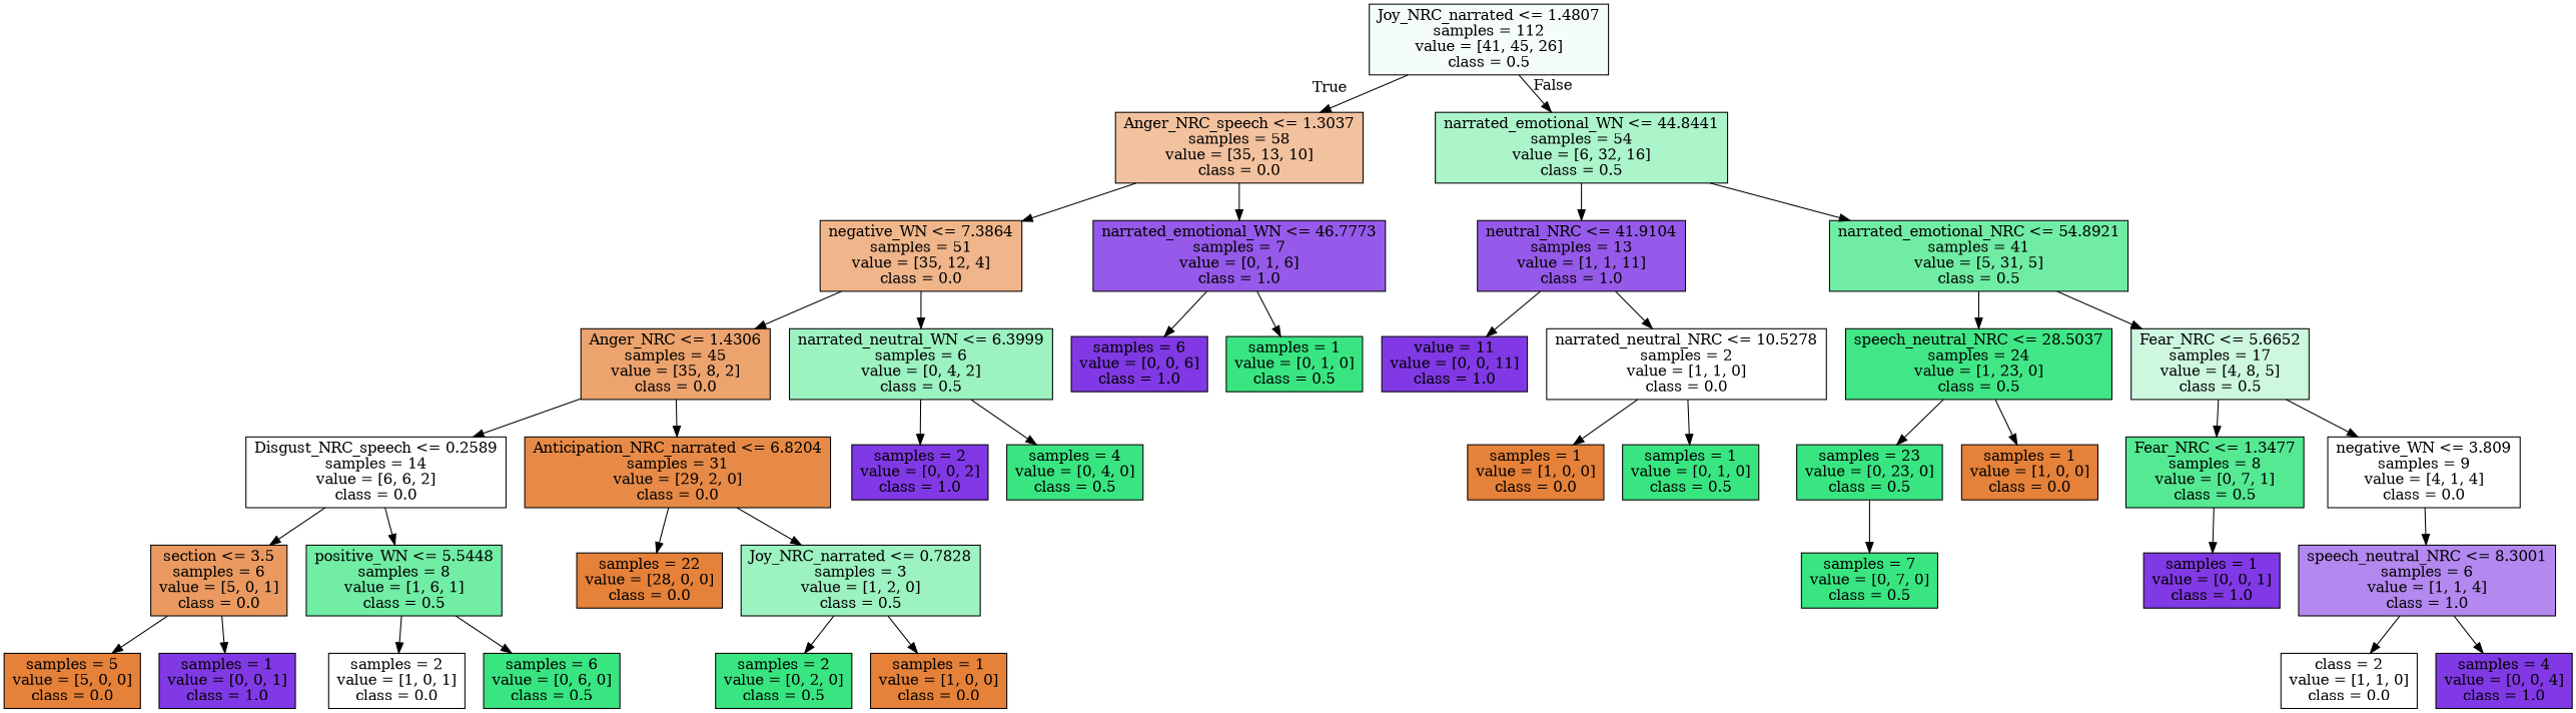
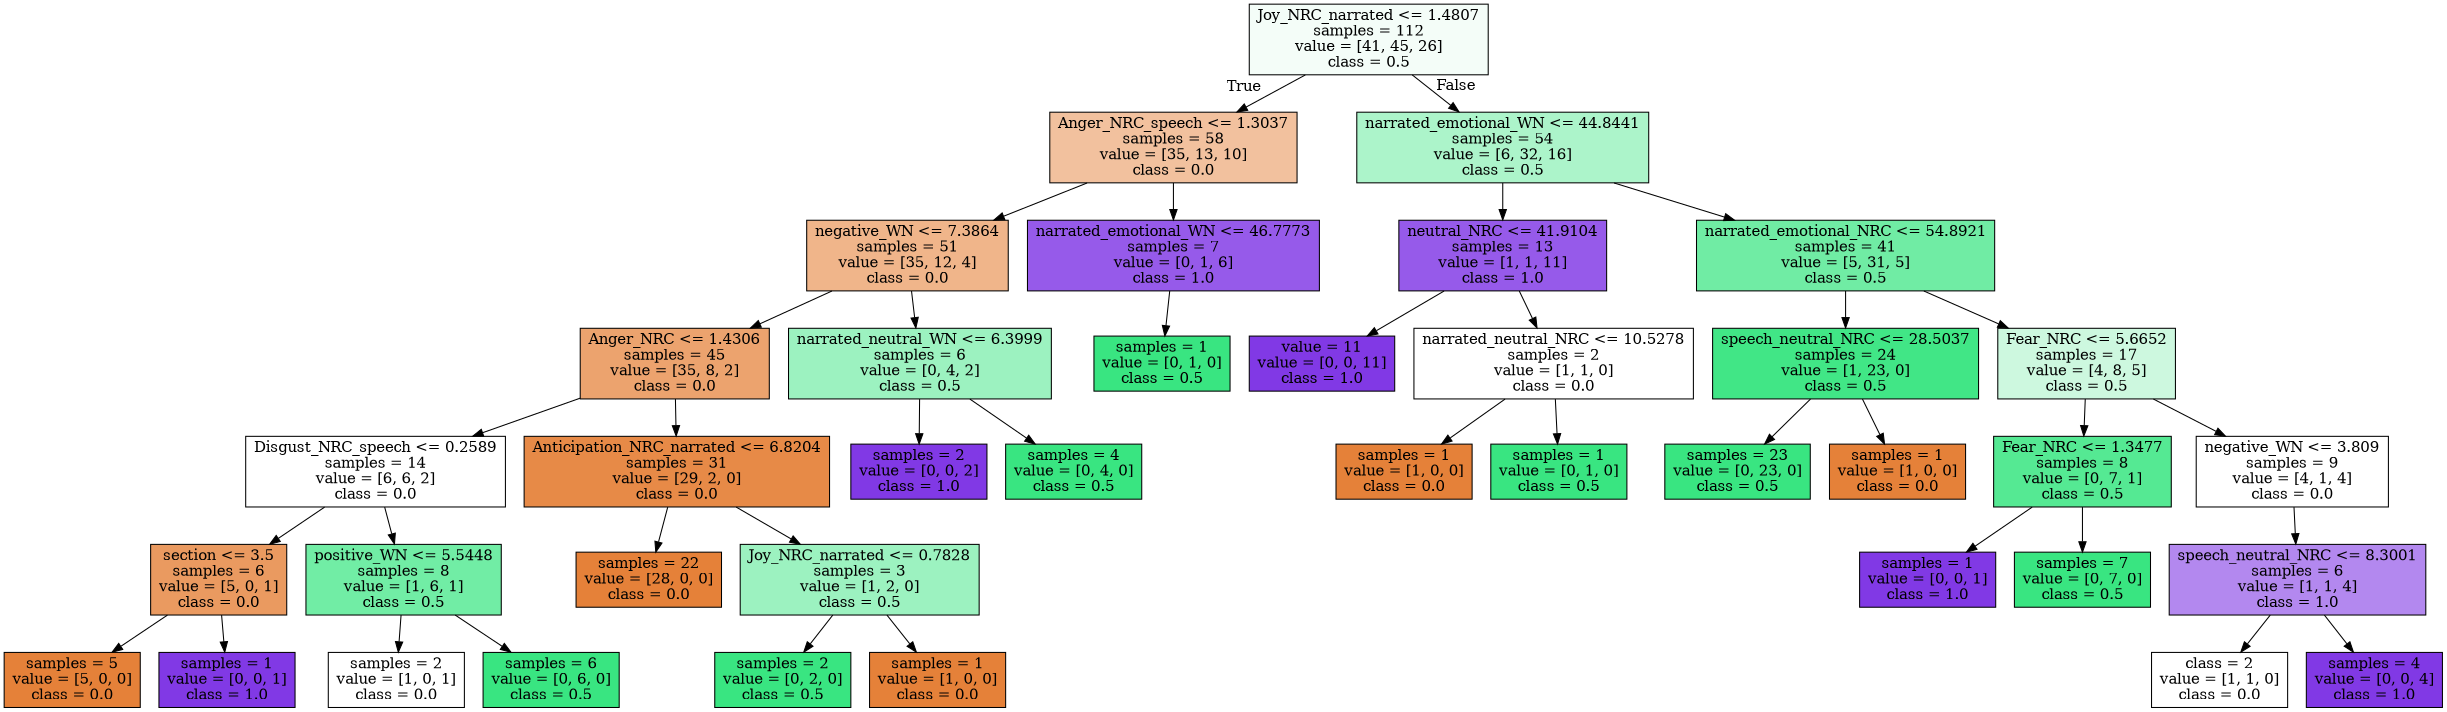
  digraph {
    node [color=black fillcolor="#39e581ff" shape=box style=filled]
    n1 [fillcolor="#39e5810e" label="Joy_NRC_narrated <= 1.4807\nsamples = 112\nvalue = [41, 45, 26]\nclass = 0.5"]
    n2 [fillcolor="#e581397d" label="Anger_NRC_speech <= 1.3037\nsamples = 58\nvalue = [35, 13, 10]\nclass = 0.0"]
    n3 [fillcolor="#39e5816b" label="narrated_emotional_WN <= 44.8441\nsamples = 54\nvalue = [6, 32, 16]\nclass = 0.5"]
    n4 [fillcolor="#e5813996" label="negative_WN <= 7.3864\nsamples = 51\nvalue = [35, 12, 4]\nclass = 0.0"]
    n5 [fillcolor="#8139e5d4" label="narrated_emotional_WN <= 46.7773\nsamples = 7\nvalue = [0, 1, 6]\nclass = 1.0"]
    n6 [fillcolor="#8139e5d4" label="neutral_NRC <= 41.9104\nsamples = 13\nvalue = [1, 1, 11]\nclass = 1.0"]
    n7 [fillcolor="#39e581b8" label="narrated_emotional_NRC <= 54.8921\nsamples = 41\nvalue = [5, 31, 5]\nclass = 0.5"]
    n8 [fillcolor="#e58139ba" label="Anger_NRC <= 1.4306\nsamples = 45\nvalue = [35, 8, 2]\nclass = 0.0"]
    n9 [fillcolor="#39e5817f" label="narrated_neutral_WN <= 6.3999\nsamples = 6\nvalue = [0, 4, 2]\nclass = 0.5"]
-   n10 [fillcolor="#8139e5ff" label="samples = 6\nvalue = [0, 0, 6]\nclass = 1.0"]
    n11 [label="samples = 1\nvalue = [0, 1, 0]\nclass = 0.5"]
    n12 [fillcolor="#e5813900" label="Disgust_NRC_speech <= 0.2589\nsamples = 14\nvalue = [6, 6, 2]\nclass = 0.0"]
    n13 [fillcolor="#e58139ed" label="Anticipation_NRC_narrated <= 6.8204\nsamples = 31\nvalue = [29, 2, 0]\nclass = 0.0"]
    n14 [fillcolor="#8139e5ff" label="samples = 2\nvalue = [0, 0, 2]\nclass = 1.0"]
    n15 [label="samples = 4\nvalue = [0, 4, 0]\nclass = 0.5"]
    n16 [fillcolor="#e58139cc" label="section <= 3.5\nsamples = 6\nvalue = [5, 0, 1]\nclass = 0.0"]
    n17 [fillcolor="#39e581b6" label="positive_WN <= 5.5448\nsamples = 8\nvalue = [1, 6, 1]\nclass = 0.5"]
    n18 [fillcolor="#e58139ff" label="samples = 22\nvalue = [28, 0, 0]\nclass = 0.0"]
    n19 [fillcolor="#39e5817f" label="Joy_NRC_narrated <= 0.7828\nsamples = 3\nvalue = [1, 2, 0]\nclass = 0.5"]
    n20 [fillcolor="#e58139ff" label="samples = 5\nvalue = [5, 0, 0]\nclass = 0.0"]
    n21 [fillcolor="#8139e5ff" label="samples = 1\nvalue = [0, 0, 1]\nclass = 1.0"]
    n22 [fillcolor="#e5813900" label="samples = 2\nvalue = [1, 0, 1]\nclass = 0.0"]
    n23 [label="samples = 6\nvalue = [0, 6, 0]\nclass = 0.5"]
    n24 [label="samples = 2\nvalue = [0, 2, 0]\nclass = 0.5"]
    n25 [fillcolor="#e58139ff" label="samples = 1\nvalue = [1, 0, 0]\nclass = 0.0"]
    n26 [fillcolor="#8139e5ff" label="value = 11\nvalue = [0, 0, 11]\nclass = 1.0"]
    n27 [fillcolor="#e5813900" label="narrated_neutral_NRC <= 10.5278\nsamples = 2\nvalue = [1, 1, 0]\nclass = 0.0"]
    n28 [fillcolor="#39e581f4" label="speech_neutral_NRC <= 28.5037\nsamples = 24\nvalue = [1, 23, 0]\nclass = 0.5"]
    n29 [fillcolor="#39e58140" label="Fear_NRC <= 5.6652\nsamples = 17\nvalue = [4, 8, 5]\nclass = 0.5"]
    n30 [fillcolor="#e58139ff" label="samples = 1\nvalue = [1, 0, 0]\nclass = 0.0"]
    n31 [label="samples = 1\nvalue = [0, 1, 0]\nclass = 0.5"]
    n32 [label="samples = 23\nvalue = [0, 23, 0]\nclass = 0.5"]
    n33 [fillcolor="#e58139ff" label="samples = 1\nvalue = [1, 0, 0]\nclass = 0.0"]
    n34 [fillcolor="#39e581db" label="Fear_NRC <= 1.3477\nsamples = 8\nvalue = [0, 7, 1]\nclass = 0.5"]
    n35 [fillcolor="#e5813900" label="negative_WN <= 3.809\nsamples = 9\nvalue = [4, 1, 4]\nclass = 0.0"]
    n36 [fillcolor="#8139e5ff" label="samples = 1\nvalue = [0, 0, 1]\nclass = 1.0"]
    n37 [label="samples = 7\nvalue = [0, 7, 0]\nclass = 0.5"]
    n38 [fillcolor="#8139e599" label="speech_neutral_NRC <= 8.3001\nsamples = 6\nvalue = [1, 1, 4]\nclass = 1.0"]
    n39 [fillcolor="#e5813900" label="class = 2\nvalue = [1, 1, 0]\nclass = 0.0"]
    n40 [fillcolor="#8139e5ff" label="samples = 4\nvalue = [0, 0, 4]\nclass = 1.0"]
    n1 -> n2 [headlabel=True labelangle=45 labeldistance=2.5]
    n1 -> n3 [headlabel=False labelangle=-45 labeldistance=2.5]
    n2 -> n4
    n2 -> n5
    n3 -> n6
    n3 -> n7
    n4 -> n8
    n4 -> n9
-   n5 -> n10
    n5 -> n11
    n6 -> n26
    n6 -> n27
    n7 -> n28
    n7 -> n29
    n8 -> n12
    n8 -> n13
    n9 -> n14
    n9 -> n15
    n12 -> n16
    n12 -> n17
    n13 -> n18
    n13 -> n19
    n16 -> n20
    n16 -> n21
    n17 -> n22
    n17 -> n23
    n19 -> n24
    n19 -> n25
    n27 -> n30
    n27 -> n31
    n28 -> n32
    n28 -> n33
    n29 -> n34
    n29 -> n35
    n34 -> n36
-   n32 -> n37
+   n34 -> n37
    n35 -> n38
    n38 -> n39
    n38 -> n40
  }
